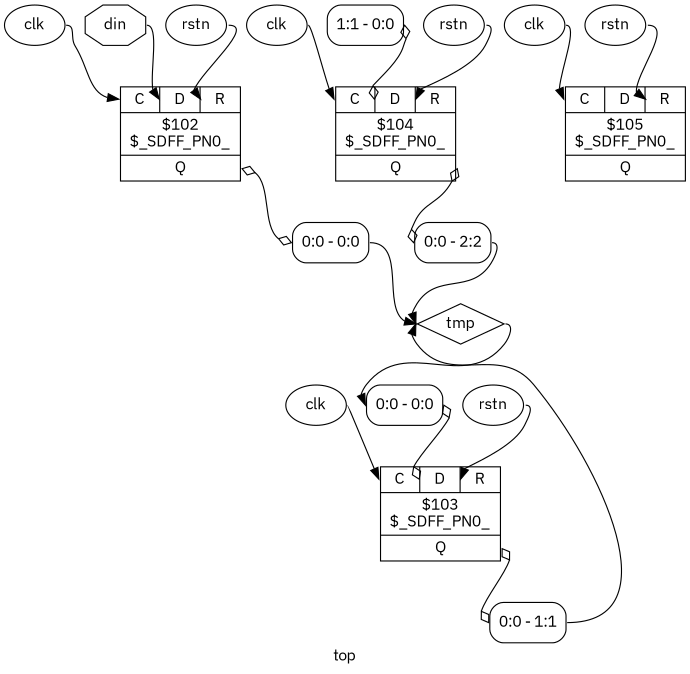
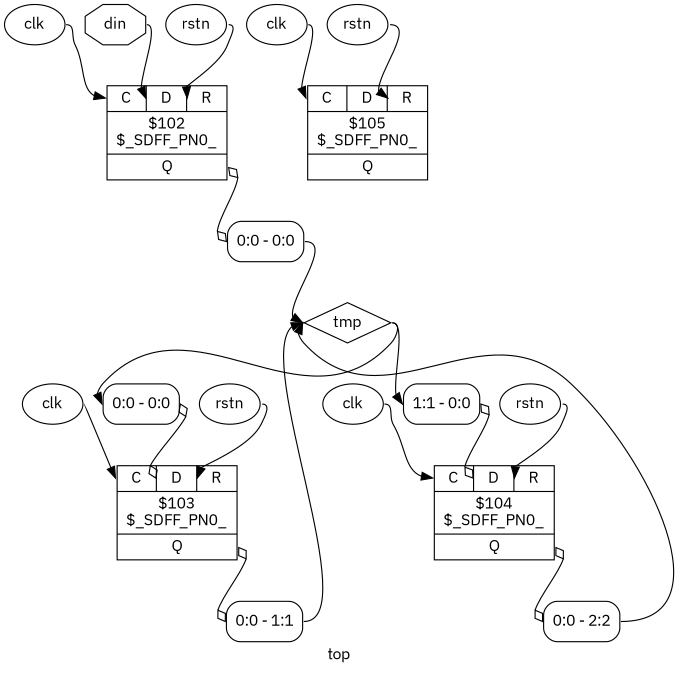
  digraph {
    fontname="IBM Plex Sans"
    label=top
    rankdir=TB
    remincross=true
    node [fontname="IBM Plex Sans" shape=record]
    edge [color=black fontcolor=black fontname="IBM Plex Sans" headport=w tailport=e]
    n1 [color=black fontcolor=black label=din shape=octagon]
    n2 [label="{{<p3> C|<p4> D|<p5> R}|$102\n$_SDFF_PN0_|{<p6> Q}}"]
    n3 [color=black fontcolor=black label="<s0> 0:0 - 0:0 " style=rounded]
    n4 [color=black fontcolor=black label=tmp shape=diamond]
    n5 [color=black fontcolor=black label="<s0> 0:0 - 0:0 " style=rounded]
    n6 [color=black fontcolor=black label="<s0> 1:1 - 0:0 " style=rounded]
    n7 [label="{{<p3> C|<p4> D|<p5> R}|$103\n$_SDFF_PN0_|{<p6> Q}}"]
    n8 [label="{{<p3> C|<p4> D|<p5> R}|$104\n$_SDFF_PN0_|{<p6> Q}}"]
    n9 [label=clk shape=""]
    n10 [label=rstn shape=""]
    n11 [label=clk shape=""]
    n12 [color=black fontcolor=black label="<s0> 0:0 - 1:1 " style=rounded]
    n13 [label=rstn shape=""]
    n14 [label=clk shape=""]
    n15 [color=black fontcolor=black label="<s0> 0:0 - 2:2 " style=rounded]
    n16 [label=rstn shape=""]
    n17 [label=clk shape=""]
    n18 [label="{{<p3> C|<p4> D|<p5> R}|$105\n$_SDFF_PN0_|{<p6> Q}}"]
    n19 [label=rstn shape=""]
    n1 -> n2 [headport="p4:w"]
    n2 -> n3 [arrowhead=odiamond arrowtail=odiamond dir=both tailport="p6:e"]
    n3 -> n4 [tailport="s0:e"]
    n4 -> n5 [headport="s0:w"]
+   n4 -> n6 [headport="s0:w"]
    n5 -> n7 [arrowhead=odiamond arrowtail=odiamond dir=both headport="p4:w"]
    n6 -> n8 [arrowhead=odiamond arrowtail=odiamond dir=both headport="p4:w"]
    n7 -> n12 [arrowhead=odiamond arrowtail=odiamond dir=both tailport="p6:e"]
    n8 -> n15 [arrowhead=odiamond arrowtail=odiamond dir=both tailport="p6:e"]
    n9 -> n2 [headport="p3:w"]
    n10 -> n2 [headport="p5:w"]
    n11 -> n7 [headport="p3:w"]
    n12 -> n4 [tailport="s0:e"]
    n13 -> n7 [headport="p5:w"]
    n14 -> n8 [headport="p3:w"]
    n15 -> n4 [tailport="s0:e"]
    n16 -> n8 [headport="p5:w"]
    n17 -> n18 [headport="p3:w"]
    n19 -> n18 [headport="p5:w"]
  }
